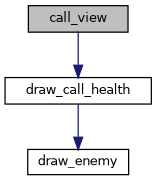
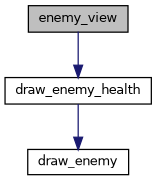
  digraph {
    rankdir=TB
    node [color=black fillcolor=white fontname=Helvetica fontsize=10 shape=record style=filled]
    edge [color=midnightblue fontname=Helvetica fontsize=10 labelfontname=Helvetica labelfontsize=10 style=solid]
-   n1 [fillcolor=grey75 fontcolor=black height=0.2 label=call_view width=0.4]
-   n2 [height=0.2 label=draw_call_health width=0.4]
+   n1 [fillcolor=grey75 fontcolor=black height=0.2 label=enemy_view width=0.4]
+   n2 [height=0.2 label=draw_enemy_health width=0.4]
    n3 [height=0.2 label=draw_enemy width=0.4]
    n1 -> n2
    n2 -> n3
  }
